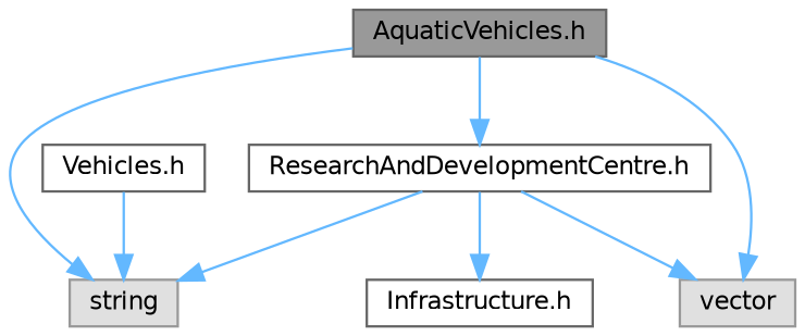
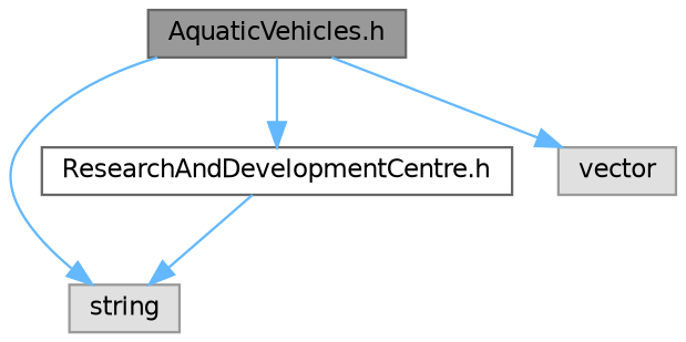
  digraph {
    node [color=grey40 fillcolor=white fontname=Helvetica fontsize=10 shape=box style=filled]
    edge [color=steelblue1 fontname=Helvetica fontsize=10 labelfontname=Helvetica labelfontsize=10 style=solid]
    n1 [color=gray40 fillcolor=grey60 fontcolor=black height=0.2 label="AquaticVehicles.h" width=0.4]
    n2 [color=grey60 fillcolor="#E0E0E0" height=0.2 label=string width=0.4]
    n3 [height=0.2 label="ResearchAndDevelopmentCentre.h" width=0.4]
    n4 [color=grey60 fillcolor="#E0E0E0" height=0.2 label=vector width=0.4]
-   n5 [height=0.2 label="Vehicles.h" width=0.4]
-   n6 [height=0.2 label="Infrastructure.h" width=0.4]
    n1 -> n2
    n1 -> n3
    n1 -> n4
    n3 -> n2
-   n3 -> n4
-   n3 -> n6
-   n5 -> n2
  }
